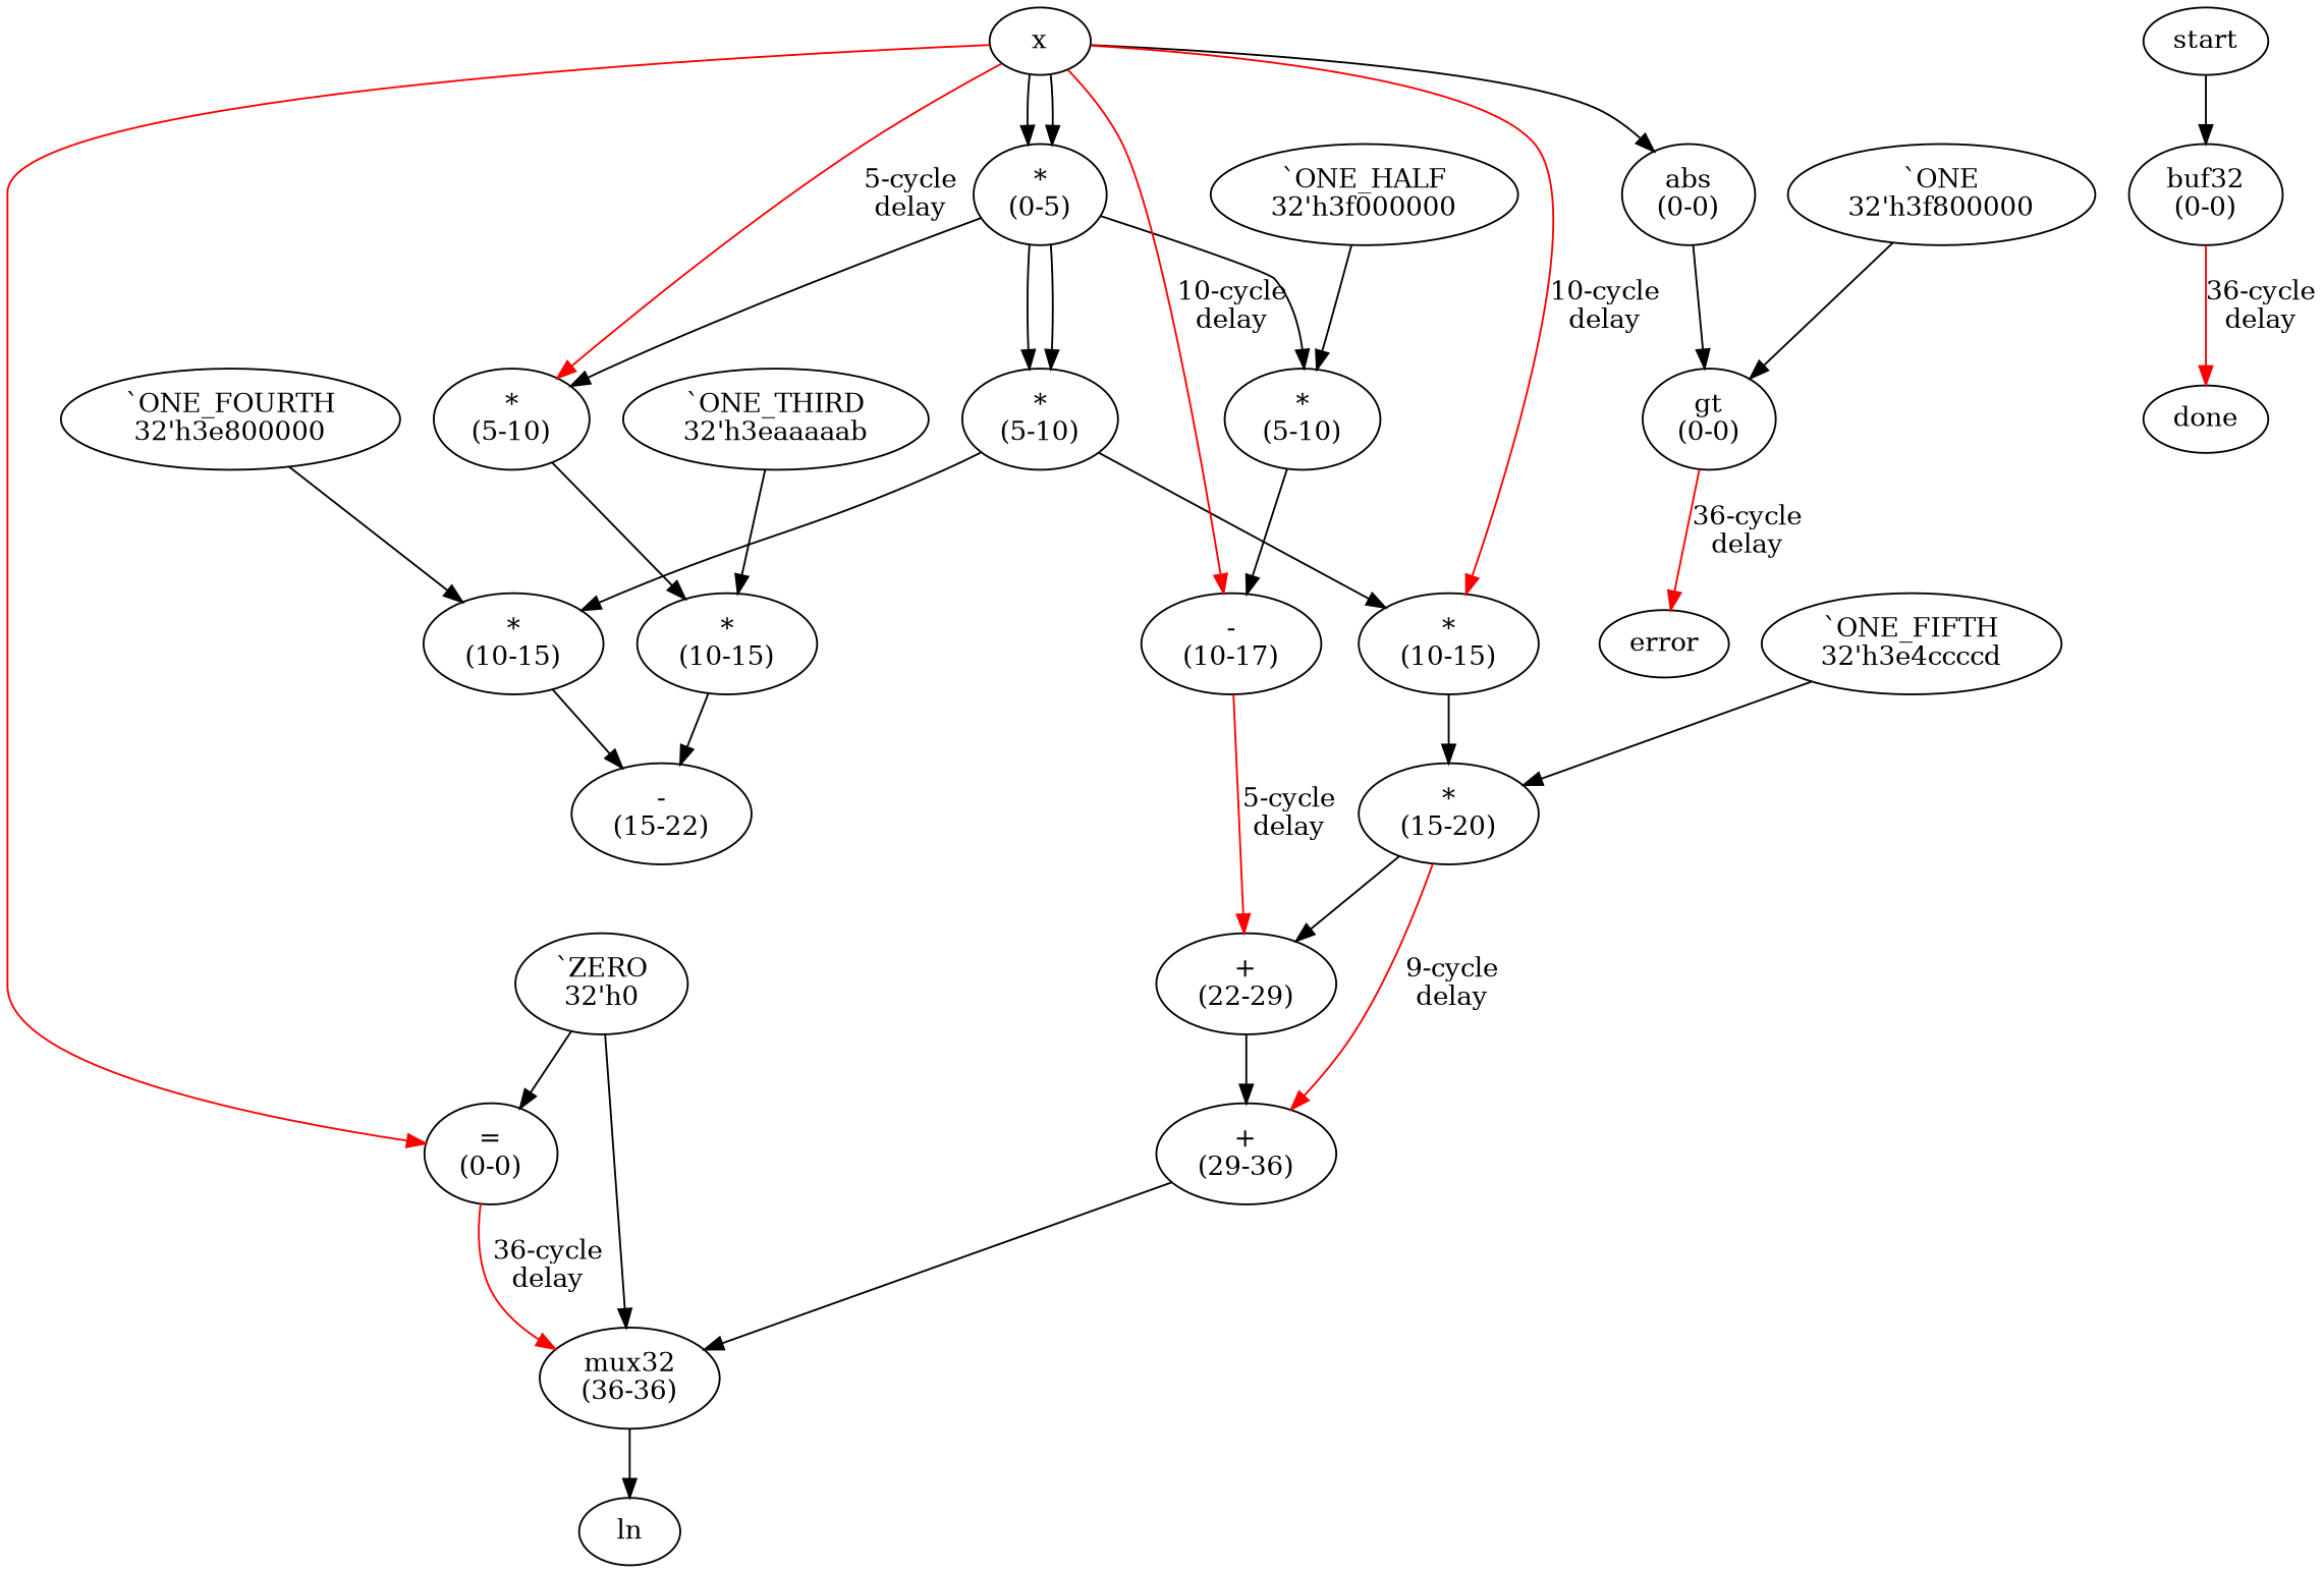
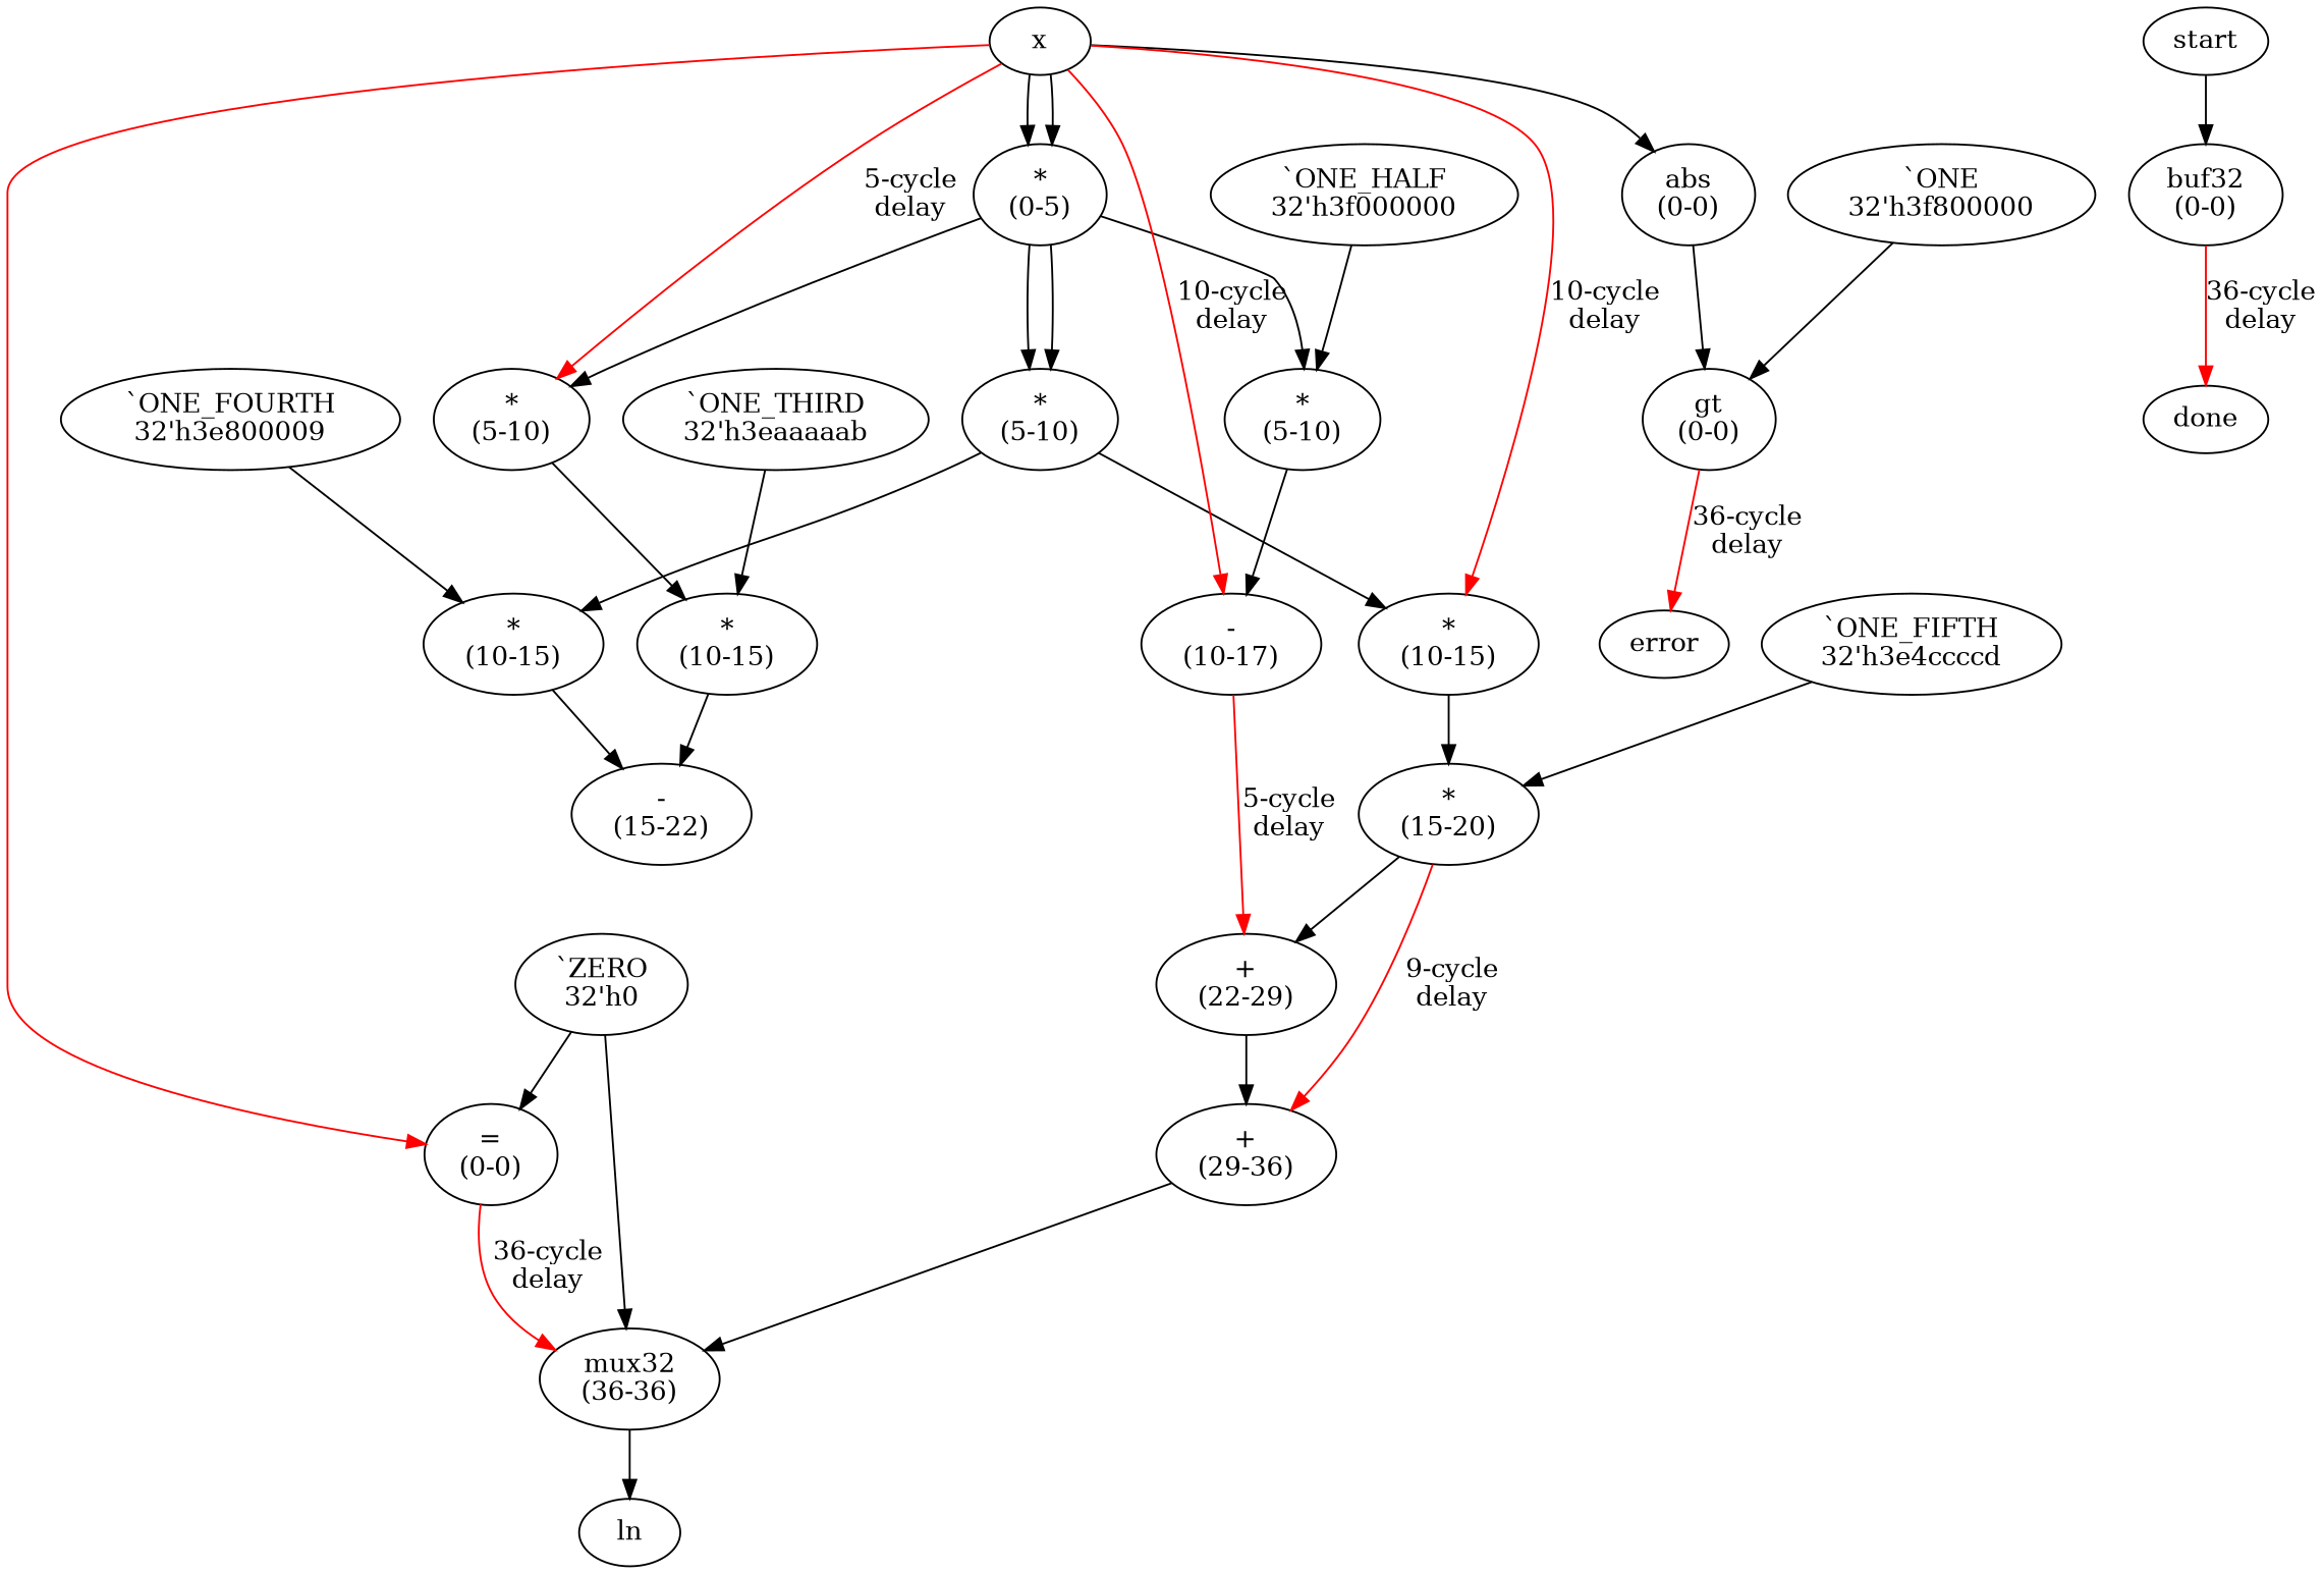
  digraph {
-   n1 [label="`ONE_FOURTH\n32'h3e800000"]
+   n1 [label="`ONE_FOURTH\n32'h3e800009"]
    n2 [label="*\n(10-15)"]
    n3 [label="-\n(15-22)"]
    n4 [label="`ONE\n32'h3f800000"]
    n5 [label="gt\n(0-0)"]
    n6 [label=error]
    n7 [label="`ZERO\n32'h0"]
    n8 [label="=\n(0-0)"]
    n9 [label="mux32\n(36-36)"]
    n10 [label=ln]
    n11 [label="`ONE_FIFTH\n32'h3e4ccccd"]
    n12 [label="*\n(15-20)"]
    n13 [label="+\n(22-29)"]
    n14 [label="+\n(29-36)"]
    n15 [label="`ONE_HALF\n32'h3f000000"]
    n16 [label="*\n(5-10)"]
    n17 [label="-\n(10-17)"]
    n18 [label="`ONE_THIRD\n32'h3eaaaaab"]
    n19 [label="*\n(10-15)"]
    n20 [label=done]
    n21 [label="buf32\n(0-0)"]
    n22 [label="abs\n(0-0)"]
    n23 [label="*\n(0-5)"]
    n24 [label="*\n(5-10)"]
    n25 [label="*\n(5-10)"]
    n26 [label="*\n(10-15)"]
    start
    x
    n1 -> n2
    n2 -> n3
    n4 -> n5
    n5 -> n6 [color=red label="36-cycle\ndelay"]
    n7 -> n8
    n7 -> n9
    n8 -> n9 [color=red label="36-cycle\ndelay"]
    n9 -> n10
    n11 -> n12
    n12 -> n13
    n12 -> n14 [color=red label="9-cycle\ndelay"]
    n13 -> n14
    n14 -> n9
    n15 -> n16
    n16 -> n17
    n17 -> n13 [color=red label="5-cycle\ndelay"]
    n18 -> n19
    n19 -> n3
    n21 -> n20 [color=red label="36-cycle\ndelay"]
    n22 -> n5
    n23 -> n16
    n23 -> n24
    n23 -> n25
    n23 -> n25
    n24 -> n19
    n25 -> n2
    n25 -> n26
    n26 -> n12
    start -> n21
    x -> n8 [color=red]
    x -> n17 [color=red label="10-cycle\ndelay"]
    x -> n22
    x -> n23
    x -> n23
    x -> n24 [color=red label="5-cycle\ndelay"]
    x -> n26 [color=red label="10-cycle\ndelay"]
  }
